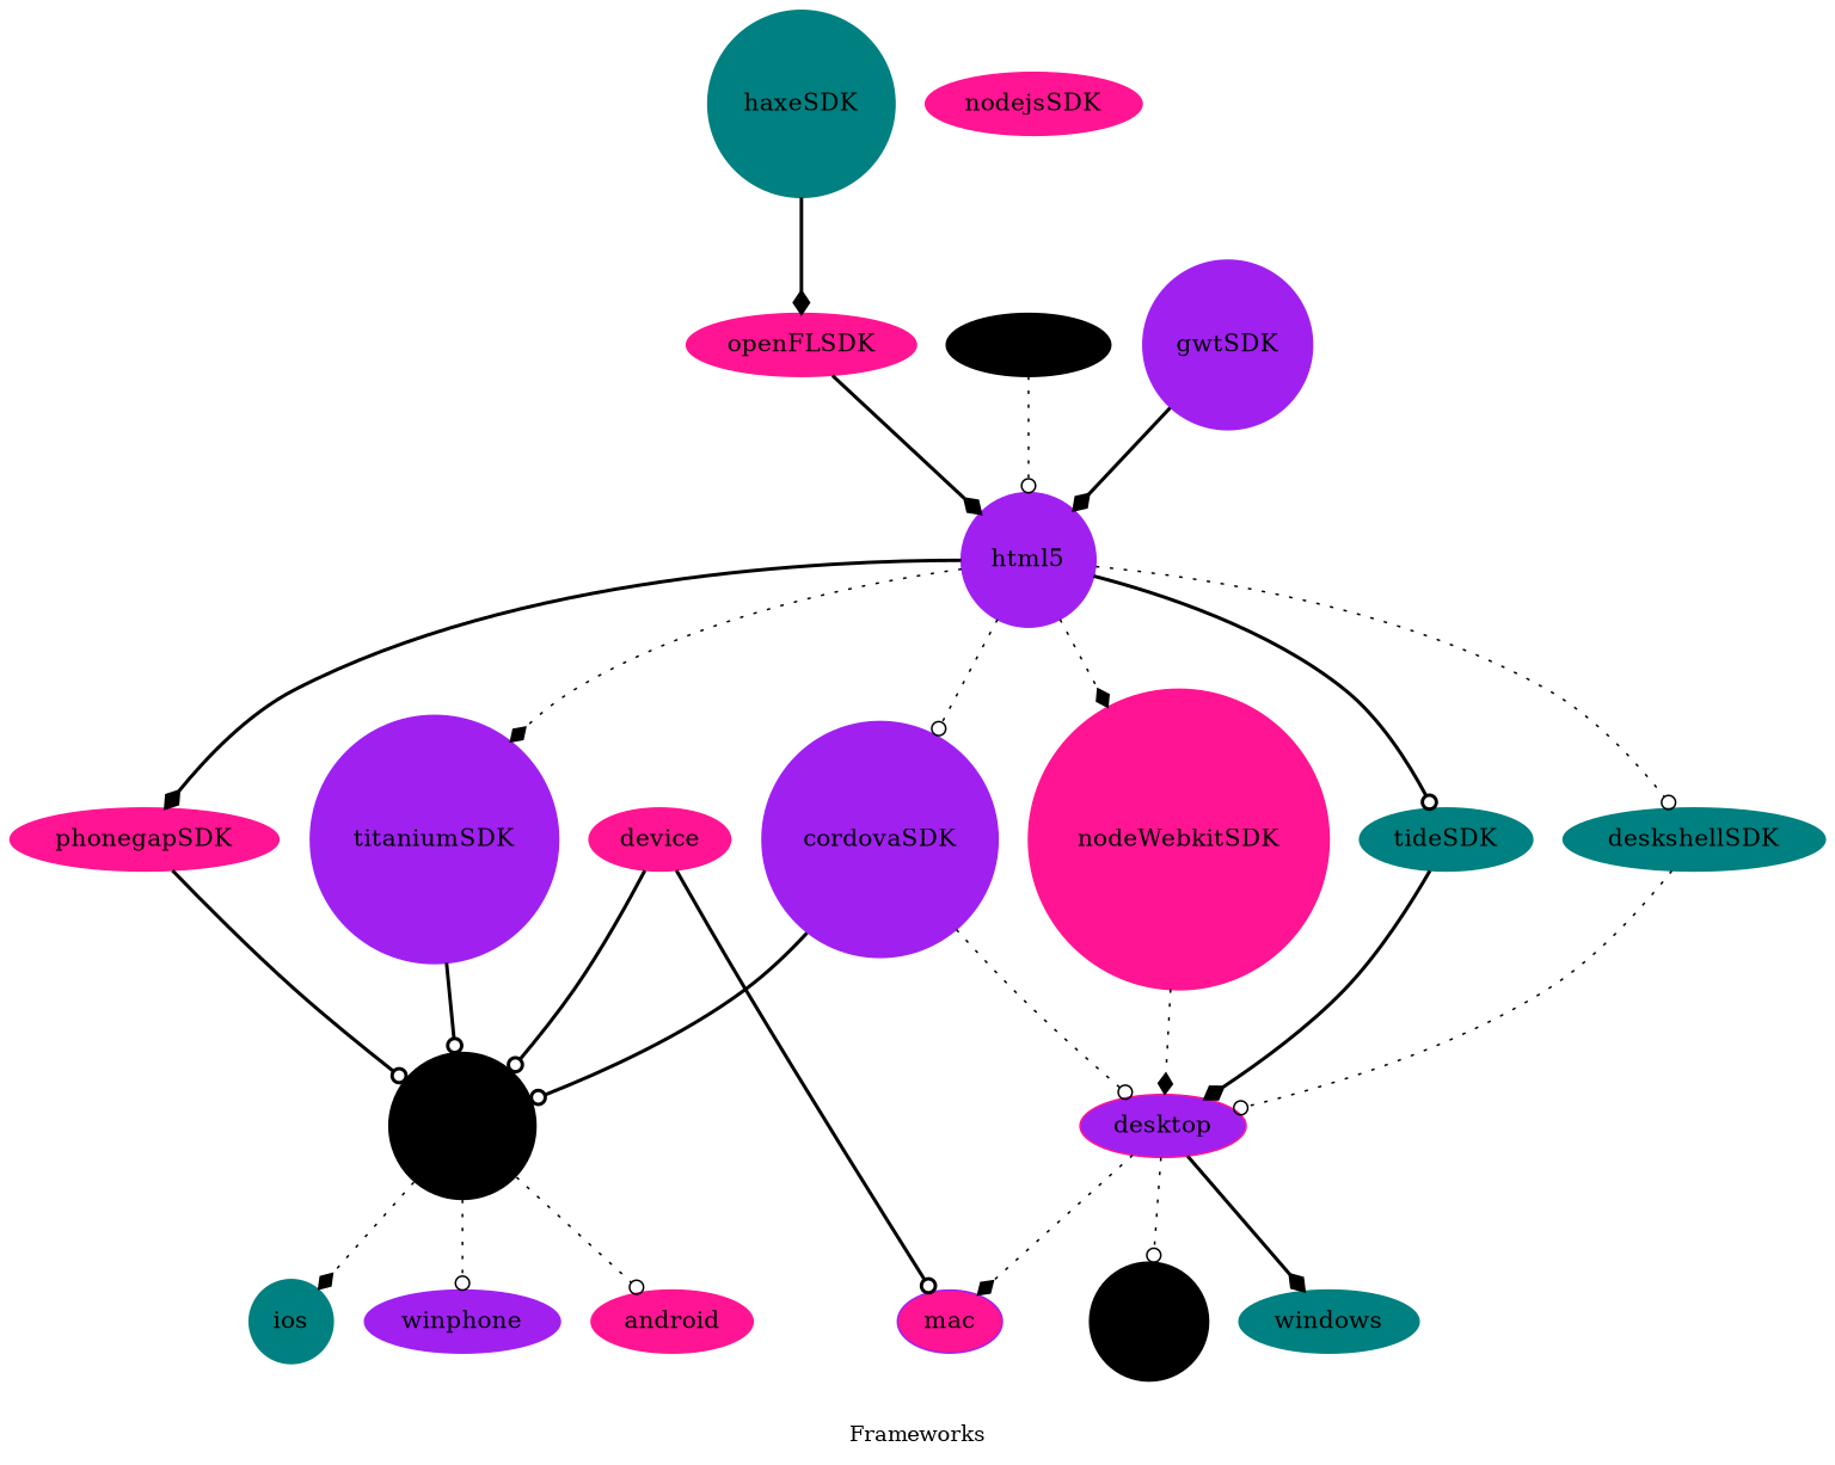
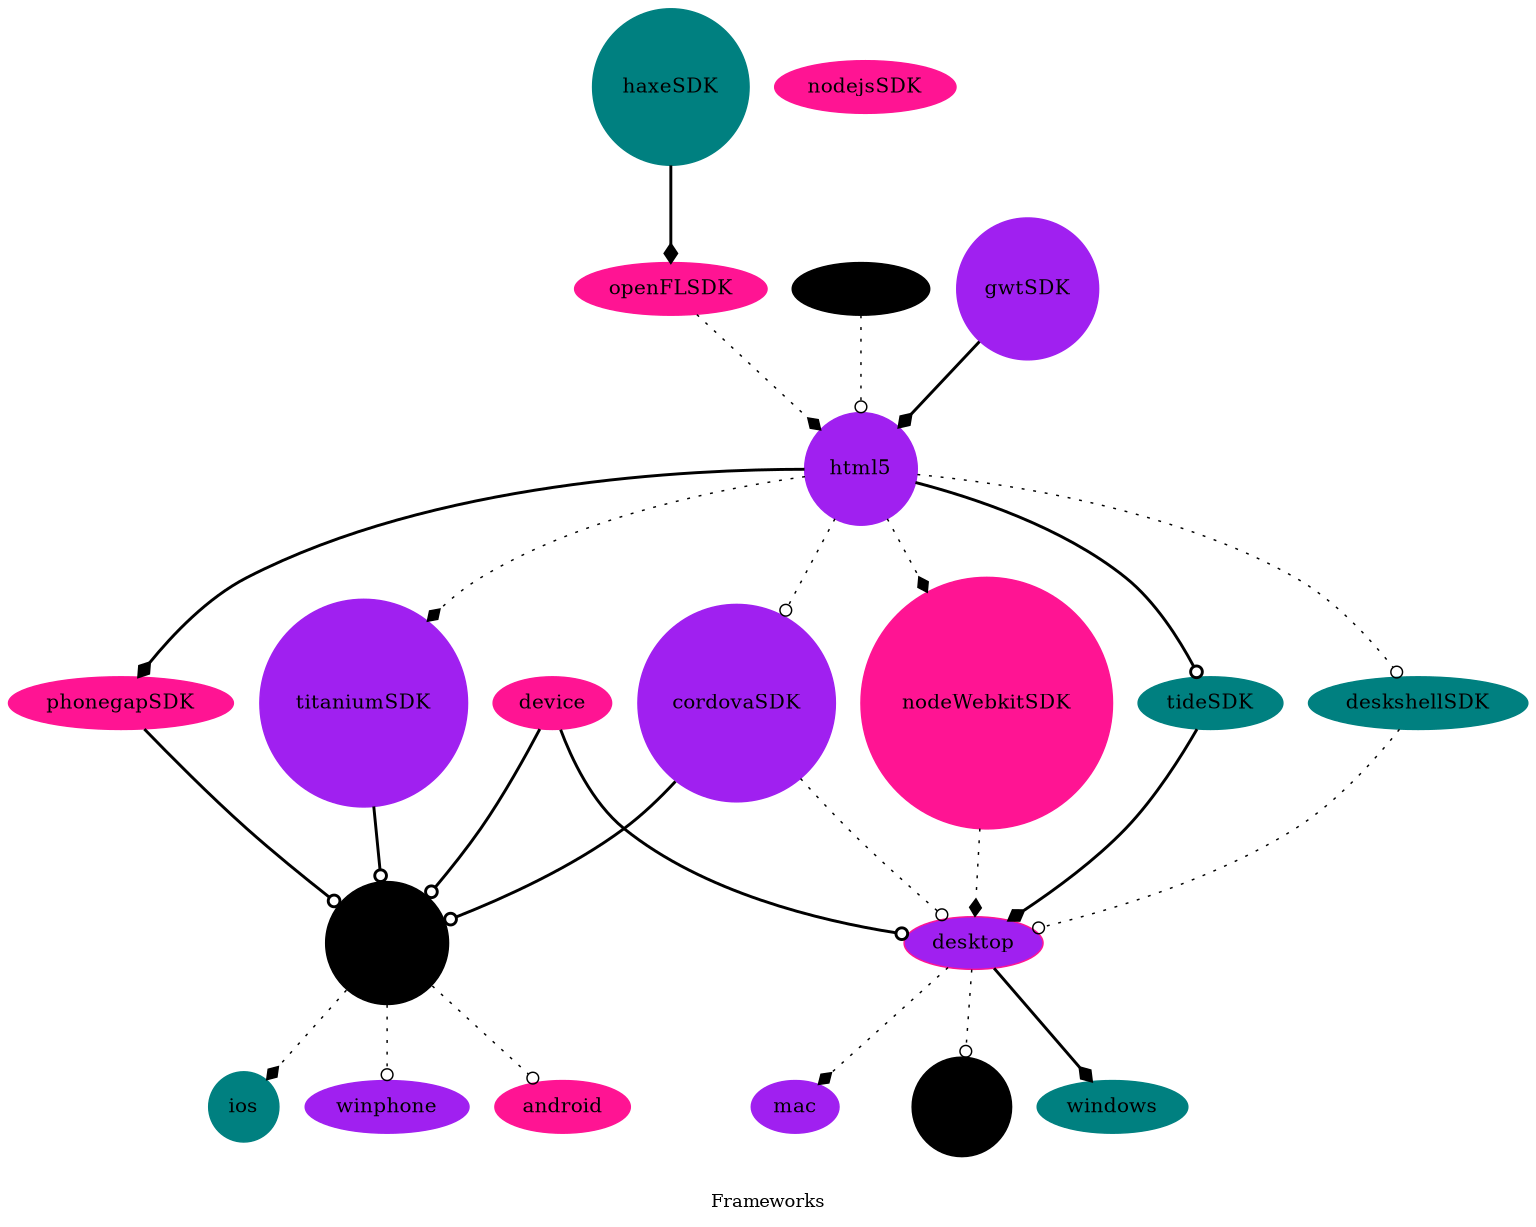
  digraph {
    fontsize=12
    label=Frameworks
    node [color=deeppink shape=ellipse style=filled]
    edge [arrowhead=odot style=dotted]
    ios [color=teal shape=circle]
    winphone [color=purple]
    android
    mobile [color=black shape=circle]
    desktop [fillcolor=purple]
    cordovaSDK [color=purple shape=circle]
    nodeWebkitSDK [shape=circle]
    phonegapSDK
    titaniumSDK [color=purple shape=circle]
    tideSDK [color=teal]
    deskshellSDK [color=teal]
    html5 [color=purple shape=circle]
    openFLSDK
    linux [color=black shape=circle]
    windows [color=teal]
-   mac [color=purple fillcolor=deeppink]
+   mac [color=purple]
    device
    rapSDK [color=black]
    haxeSDK [color=teal shape=circle]
    nodejsSDK
    gwtSDK [color=purple shape=circle]
    subgraph sub_1 {
    }
    subgraph sub_2 {
      ios
      winphone
      android
    }
    subgraph sub_3 {
    }
    subgraph sub_4 {
      mobile
      desktop
    }
    subgraph sub_5 {
      cordovaSDK
      nodeWebkitSDK
      phonegapSDK
      titaniumSDK
      tideSDK
      deskshellSDK
    }
    subgraph sub_6 {
      desktop
    }
    subgraph sub_7 {
      html5
    }
    subgraph sub_8 {
      mobile
    }
    subgraph sub_9 {
      mobile
    }
    subgraph sub_10 {
      html5
    }
    subgraph sub_11 {
      openFLSDK
    }
    subgraph sub_12 {
    }
    subgraph sub_13 {
      html5
    }
    subgraph sub_14 {
    }
    subgraph sub_15 {
    }
    subgraph sub_16 {
    }
    subgraph sub_17 {
      linux
      windows
      mac
    }
    subgraph sub_18 {
      mobile
      desktop
    }
    subgraph sub_19 {
      desktop
    }
    subgraph sub_20 {
      desktop
    }
    mobile -> ios [arrowhead=diamond]
    mobile -> winphone
    mobile -> android
    desktop -> linux
    desktop -> windows [arrowhead=diamond style=bold]
    desktop -> mac [arrowhead=diamond]
    cordovaSDK -> mobile [style=bold]
    cordovaSDK -> desktop
    nodeWebkitSDK -> desktop [arrowhead=diamond]
    phonegapSDK -> mobile [style=bold]
    titaniumSDK -> mobile [style=bold]
    tideSDK -> desktop [arrowhead=diamond style=bold]
    deskshellSDK -> desktop
    html5 -> cordovaSDK
    html5 -> nodeWebkitSDK [arrowhead=diamond]
    html5 -> phonegapSDK [arrowhead=diamond style=bold]
    html5 -> titaniumSDK [arrowhead=diamond]
    html5 -> tideSDK [style=bold]
    html5 -> deskshellSDK
-   openFLSDK -> html5 [arrowhead=diamond style=bold]
+   openFLSDK -> html5 [arrowhead=diamond]
    device -> mobile [style=bold]
-   device -> mac [style=bold]
+   device -> desktop [style=bold]
    rapSDK -> html5
    haxeSDK -> openFLSDK [arrowhead=diamond style=bold]
    gwtSDK -> html5 [arrowhead=diamond style=bold]
  }
